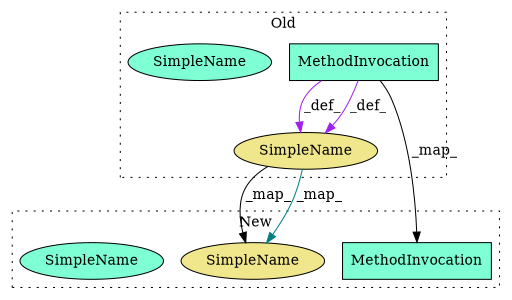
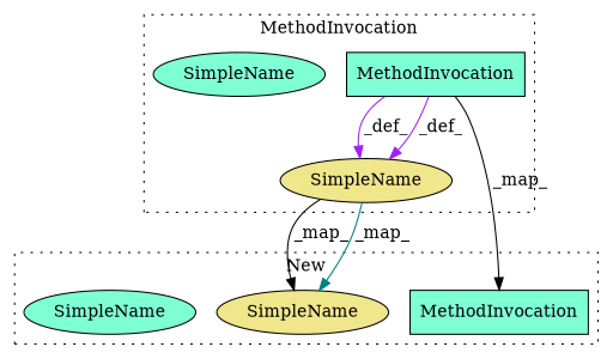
  digraph {
    node [a=42 l=15 s=3611 shape=ellipse style=filled fillcolor=aquamarine]
    edge [color=purple]
    n1 [a=32 l="6,1" label=MethodInvocation s="649,659" shape=box]
    n2 [label=SimpleName fillcolor=khaki]
    n3 [label=SimpleName]
    n4 [a=32 l="7,1" label=MethodInvocation s="793,804" shape=box]
    n5 [label=SimpleName s=3622 fillcolor=khaki]
    n6 [label=SimpleName s=3622]
    subgraph cluster_1 {
-     label=Old
+     label=MethodInvocation
      style=dotted
      n1
      n2
      n3
    }
    subgraph cluster_2 {
      label=New
      style=dotted
      n4
      n5
      n6
    }
    n1 -> n2 [label=_def_]
    n1 -> n2 [label=_def_]
    n1 -> n4 [label=_map_ color=black]
    n2 -> n5 [label=_map_ color=black]
    n2 -> n5 [label=_map_ color=teal]
  }
